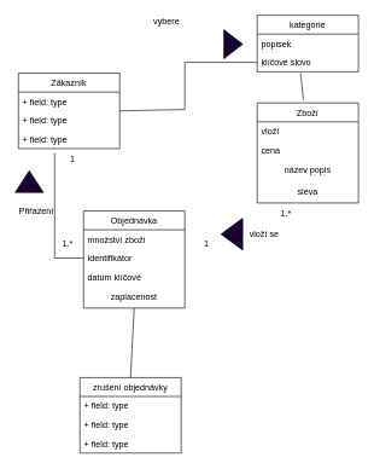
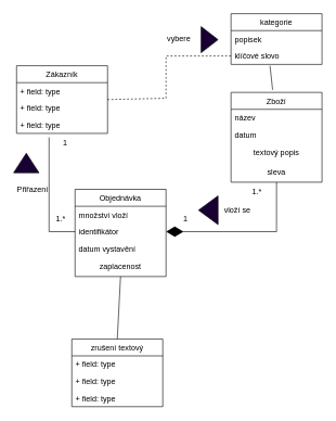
  <mxCell id="0" />
  <mxCell id="1" parent="0" />
  <mxCell id="2" value="Zákazník" style="swimlane;fontStyle=0;childLayout=stackLayout;horizontal=1;startSize=26;fillColor=none;horizontalStack=0;resizeParent=1;resizeParentMax=0;resizeLast=0;collapsible=1;marginBottom=0;" vertex="1" parent="1"><mxGeometry x="25" y="100" width="140" height="104" as="geometry" /></mxCell>
  <mxCell id="3" value="+ field: type" style="text;strokeColor=none;fillColor=none;align=left;verticalAlign=top;spacingLeft=4;spacingRight=4;overflow=hidden;rotatable=0;points=[[0,0.5],[1,0.5]];portConstraint=eastwest;" vertex="1" parent="2"><mxGeometry y="26" width="140" height="26" as="geometry" /></mxCell>
  <mxCell id="4" value="+ field: type" style="text;strokeColor=none;fillColor=none;align=left;verticalAlign=top;spacingLeft=4;spacingRight=4;overflow=hidden;rotatable=0;points=[[0,0.5],[1,0.5]];portConstraint=eastwest;" vertex="1" parent="2"><mxGeometry y="52" width="140" height="26" as="geometry" /></mxCell>
  <mxCell id="5" value="+ field: type" style="text;strokeColor=none;fillColor=none;align=left;verticalAlign=top;spacingLeft=4;spacingRight=4;overflow=hidden;rotatable=0;points=[[0,0.5],[1,0.5]];portConstraint=eastwest;" vertex="1" parent="2"><mxGeometry y="78" width="140" height="26" as="geometry" /></mxCell>
  <mxCell id="6" value="Zboží" style="swimlane;fontStyle=0;childLayout=stackLayout;horizontal=1;startSize=26;fillColor=none;horizontalStack=0;resizeParent=1;resizeParentMax=0;resizeLast=0;collapsible=1;marginBottom=0;" vertex="1" parent="1"><mxGeometry x="355" y="141" width="140" height="138" as="geometry" /></mxCell>
- <mxCell id="7" value="vloží" style="text;strokeColor=none;fillColor=none;align=left;verticalAlign=top;spacingLeft=4;spacingRight=4;overflow=hidden;rotatable=0;points=[[0,0.5],[1,0.5]];portConstraint=eastwest;" vertex="1" parent="6"><mxGeometry y="26" width="140" height="26" as="geometry" /></mxCell>
- <mxCell id="8" value="cena" style="text;strokeColor=none;fillColor=none;align=left;verticalAlign=top;spacingLeft=4;spacingRight=4;overflow=hidden;rotatable=0;points=[[0,0.5],[1,0.5]];portConstraint=eastwest;" vertex="1" parent="6"><mxGeometry y="52" width="140" height="26" as="geometry" /></mxCell>
- <mxCell id="9" value="název popis" style="text;html=1;strokeColor=none;fillColor=none;align=center;verticalAlign=middle;whiteSpace=wrap;rounded=0;" vertex="1" parent="6"><mxGeometry y="78" width="140" height="30" as="geometry" /></mxCell>
+ <mxCell id="7" value="název" style="text;strokeColor=none;fillColor=none;align=left;verticalAlign=top;spacingLeft=4;spacingRight=4;overflow=hidden;rotatable=0;points=[[0,0.5],[1,0.5]];portConstraint=eastwest;" vertex="1" parent="6"><mxGeometry y="26" width="140" height="26" as="geometry" /></mxCell>
+ <mxCell id="8" value="datum" style="text;strokeColor=none;fillColor=none;align=left;verticalAlign=top;spacingLeft=4;spacingRight=4;overflow=hidden;rotatable=0;points=[[0,0.5],[1,0.5]];portConstraint=eastwest;" vertex="1" parent="6"><mxGeometry y="52" width="140" height="26" as="geometry" /></mxCell>
+ <mxCell id="9" value="textový popis" style="text;html=1;strokeColor=none;fillColor=none;align=center;verticalAlign=middle;whiteSpace=wrap;rounded=0;" vertex="1" parent="6"><mxGeometry y="78" width="140" height="30" as="geometry" /></mxCell>
  <mxCell id="10" value="sleva" style="text;html=1;strokeColor=none;fillColor=none;align=center;verticalAlign=middle;whiteSpace=wrap;rounded=0;" vertex="1" parent="6"><mxGeometry y="108" width="140" height="30" as="geometry" /></mxCell>
  <mxCell id="11" value="kategorie" style="swimlane;fontStyle=0;childLayout=stackLayout;horizontal=1;startSize=26;fillColor=none;horizontalStack=0;resizeParent=1;resizeParentMax=0;resizeLast=0;collapsible=1;marginBottom=0;" vertex="1" parent="1"><mxGeometry x="355" y="20" width="140" height="78" as="geometry" /></mxCell>
  <mxCell id="12" value="popisek" style="text;strokeColor=none;fillColor=none;align=left;verticalAlign=top;spacingLeft=4;spacingRight=4;overflow=hidden;rotatable=0;points=[[0,0.5],[1,0.5]];portConstraint=eastwest;" vertex="1" parent="11"><mxGeometry y="26" width="140" height="26" as="geometry" /></mxCell>
  <mxCell id="13" value="klíčové slovo" style="text;strokeColor=none;fillColor=none;align=left;verticalAlign=top;spacingLeft=4;spacingRight=4;overflow=hidden;rotatable=0;points=[[0,0.5],[1,0.5]];portConstraint=eastwest;" vertex="1" parent="11"><mxGeometry y="52" width="140" height="26" as="geometry" /></mxCell>
  <mxCell id="14" value="Objednávka" style="swimlane;fontStyle=0;childLayout=stackLayout;horizontal=1;startSize=26;fillColor=none;horizontalStack=0;resizeParent=1;resizeParentMax=0;resizeLast=0;collapsible=1;marginBottom=0;" vertex="1" parent="1"><mxGeometry x="115" y="290" width="140" height="134" as="geometry" /></mxCell>
- <mxCell id="15" value="množství zboží" style="text;strokeColor=none;fillColor=none;align=left;verticalAlign=top;spacingLeft=4;spacingRight=4;overflow=hidden;rotatable=0;points=[[0,0.5],[1,0.5]];portConstraint=eastwest;" vertex="1" parent="14"><mxGeometry y="26" width="140" height="26" as="geometry" /></mxCell>
+ <mxCell id="15" value="množství vloží" style="text;strokeColor=none;fillColor=none;align=left;verticalAlign=top;spacingLeft=4;spacingRight=4;overflow=hidden;rotatable=0;points=[[0,0.5],[1,0.5]];portConstraint=eastwest;" vertex="1" parent="14"><mxGeometry y="26" width="140" height="26" as="geometry" /></mxCell>
  <mxCell id="16" value="identifikátor" style="text;strokeColor=none;fillColor=none;align=left;verticalAlign=top;spacingLeft=4;spacingRight=4;overflow=hidden;rotatable=0;points=[[0,0.5],[1,0.5]];portConstraint=eastwest;" vertex="1" parent="14"><mxGeometry y="52" width="140" height="26" as="geometry" /></mxCell>
- <mxCell id="17" value="datum klíčové" style="text;strokeColor=none;fillColor=none;align=left;verticalAlign=top;spacingLeft=4;spacingRight=4;overflow=hidden;rotatable=0;points=[[0,0.5],[1,0.5]];portConstraint=eastwest;" vertex="1" parent="14"><mxGeometry y="78" width="140" height="26" as="geometry" /></mxCell>
+ <mxCell id="17" value="datum vystavění" style="text;strokeColor=none;fillColor=none;align=left;verticalAlign=top;spacingLeft=4;spacingRight=4;overflow=hidden;rotatable=0;points=[[0,0.5],[1,0.5]];portConstraint=eastwest;" vertex="1" parent="14"><mxGeometry y="78" width="140" height="26" as="geometry" /></mxCell>
  <mxCell id="18" value="zaplacenost" style="text;html=1;strokeColor=none;fillColor=none;align=center;verticalAlign=middle;whiteSpace=wrap;rounded=0;" vertex="1" parent="14"><mxGeometry y="104" width="140" height="30" as="geometry" /></mxCell>
- <mxCell id="19" value="" style="endArrow=none;html=1;rounded=0;exitX=1;exitY=0.5;exitDx=0;exitDy=0;entryX=0;entryY=0.5;entryDx=0;entryDy=0;" edge="1" parent="1" source="2" target="13"><mxGeometry width="50" height="50" relative="1" as="geometry"><mxPoint x="195" y="240" as="sourcePoint" /><mxPoint x="255" y="30" as="targetPoint" /><Array as="points"><mxPoint x="255" y="150" /><mxPoint x="255" y="85" /></Array></mxGeometry></mxCell>
+ <mxCell id="19" value="" style="endArrow=none;html=1;rounded=0;exitX=1;exitY=0.5;exitDx=0;exitDy=0;entryX=0;entryY=0.5;entryDx=0;entryDy=0;dashed=1;" edge="1" parent="1" source="2" target="13"><mxGeometry width="50" height="50" relative="1" as="geometry"><mxPoint x="195" y="240" as="sourcePoint" /><mxPoint x="255" y="30" as="targetPoint" /><Array as="points"><mxPoint x="255" y="150" /><mxPoint x="255" y="85" /></Array></mxGeometry></mxCell>
  <mxCell id="20" value="" style="triangle;whiteSpace=wrap;html=1;gradientColor=none;fillColor=#190033;" vertex="1" parent="1"><mxGeometry x="309" y="40" width="26" height="40" as="geometry" /></mxCell>
- <mxCell id="21" value="vybere" style="text;html=1;strokeColor=none;fillColor=none;align=center;verticalAlign=middle;whiteSpace=wrap;rounded=0;" vertex="1" parent="1"><mxGeometry x="200" y="14" width="60" height="30" as="geometry" /></mxCell>
+ <mxCell id="21" value="vybere" style="text;html=1;strokeColor=none;fillColor=none;align=center;verticalAlign=middle;whiteSpace=wrap;rounded=0;" vertex="1" parent="1"><mxGeometry x="245" y="44" width="60" height="30" as="geometry" /></mxCell>
  <mxCell id="22" value="" style="triangle;whiteSpace=wrap;html=1;fillColor=#190033;gradientColor=none;rotation=-180;" vertex="1" parent="1"><mxGeometry x="305" y="300" width="30" height="44" as="geometry" /></mxCell>
  <mxCell id="23" value="" style="endArrow=none;html=1;rounded=0;entryX=0.457;entryY=-0.029;entryDx=0;entryDy=0;entryPerimeter=0;" edge="1" parent="1" target="6"><mxGeometry width="50" height="50" relative="1" as="geometry"><mxPoint x="415" y="100" as="sourcePoint" /><mxPoint x="655" y="50" as="targetPoint" /></mxGeometry></mxCell>
  <mxCell id="24" value="vloží se" style="text;html=1;strokeColor=none;fillColor=none;align=center;verticalAlign=middle;whiteSpace=wrap;rounded=0;" vertex="1" parent="1"><mxGeometry x="335" y="307" width="60" height="30" as="geometry" /></mxCell>
+ <mxCell id="25" value="" style="endArrow=diamondThin;endFill=1;endSize=24;html=1;rounded=0;entryX=1;entryY=0.5;entryDx=0;entryDy=0;exitX=0.5;exitY=1;exitDx=0;exitDy=0;" edge="1" parent="1" source="10" target="16"><mxGeometry width="160" relative="1" as="geometry"><mxPoint x="525" y="440" as="sourcePoint" /><mxPoint x="295" y="380" as="targetPoint" /><Array as="points"><mxPoint x="425" y="355" /></Array></mxGeometry></mxCell>
  <mxCell id="26" value="1" style="text;html=1;strokeColor=none;fillColor=none;align=center;verticalAlign=middle;whiteSpace=wrap;rounded=0;" vertex="1" parent="1"><mxGeometry x="255" y="320" width="60" height="30" as="geometry" /></mxCell>
  <mxCell id="27" value="1.*" style="text;html=1;strokeColor=none;fillColor=none;align=center;verticalAlign=middle;whiteSpace=wrap;rounded=0;" vertex="1" parent="1"><mxGeometry x="365" y="279" width="60" height="30" as="geometry" /></mxCell>
  <mxCell id="28" value="" style="endArrow=none;html=1;rounded=0;exitX=0;exitY=0.5;exitDx=0;exitDy=0;" edge="1" parent="1" source="16"><mxGeometry width="50" height="50" relative="1" as="geometry"><mxPoint x="85" y="340" as="sourcePoint" /><mxPoint x="75" y="210" as="targetPoint" /><Array as="points"><mxPoint x="75" y="355" /></Array></mxGeometry></mxCell>
  <mxCell id="29" value="1.*" style="text;strokeColor=none;fillColor=none;align=left;verticalAlign=middle;spacingLeft=4;spacingRight=4;overflow=hidden;points=[[0,0.5],[1,0.5]];portConstraint=eastwest;rotatable=0;" vertex="1" parent="1"><mxGeometry x="80" y="320" width="30" height="30" as="geometry" /></mxCell>
  <mxCell id="30" value="1" style="text;html=1;strokeColor=none;fillColor=none;align=center;verticalAlign=middle;whiteSpace=wrap;rounded=0;" vertex="1" parent="1"><mxGeometry x="70" y="204" width="60" height="30" as="geometry" /></mxCell>
  <mxCell id="31" value="" style="triangle;whiteSpace=wrap;html=1;fillColor=#190033;gradientColor=none;rotation=-90;" vertex="1" parent="1"><mxGeometry x="25" y="230" width="30" height="39" as="geometry" /></mxCell>
  <mxCell id="32" value="Přiřazení" style="text;html=1;strokeColor=none;fillColor=none;align=center;verticalAlign=middle;whiteSpace=wrap;rounded=0;" vertex="1" parent="1"><mxGeometry x="20" y="275" width="60" height="30" as="geometry" /></mxCell>
- <mxCell id="33" value="zrušení objednávky" style="swimlane;fontStyle=0;childLayout=stackLayout;horizontal=1;startSize=26;fillColor=none;horizontalStack=0;resizeParent=1;resizeParentMax=0;resizeLast=0;collapsible=1;marginBottom=0;" vertex="1" parent="1"><mxGeometry x="110" y="520" width="140" height="104" as="geometry" /></mxCell>
+ <mxCell id="33" value="zrušení textový" style="swimlane;fontStyle=0;childLayout=stackLayout;horizontal=1;startSize=26;fillColor=none;horizontalStack=0;resizeParent=1;resizeParentMax=0;resizeLast=0;collapsible=1;marginBottom=0;" vertex="1" parent="1"><mxGeometry x="110" y="520" width="140" height="104" as="geometry" /></mxCell>
  <mxCell id="34" value="+ field: type" style="text;strokeColor=none;fillColor=none;align=left;verticalAlign=top;spacingLeft=4;spacingRight=4;overflow=hidden;rotatable=0;points=[[0,0.5],[1,0.5]];portConstraint=eastwest;" vertex="1" parent="33"><mxGeometry y="26" width="140" height="26" as="geometry" /></mxCell>
  <mxCell id="35" value="+ field: type" style="text;strokeColor=none;fillColor=none;align=left;verticalAlign=top;spacingLeft=4;spacingRight=4;overflow=hidden;rotatable=0;points=[[0,0.5],[1,0.5]];portConstraint=eastwest;" vertex="1" parent="33"><mxGeometry y="52" width="140" height="26" as="geometry" /></mxCell>
  <mxCell id="36" value="+ field: type" style="text;strokeColor=none;fillColor=none;align=left;verticalAlign=top;spacingLeft=4;spacingRight=4;overflow=hidden;rotatable=0;points=[[0,0.5],[1,0.5]];portConstraint=eastwest;" vertex="1" parent="33"><mxGeometry y="78" width="140" height="26" as="geometry" /></mxCell>
  <mxCell id="37" value="" style="endArrow=none;html=1;rounded=0;entryX=0.5;entryY=1;entryDx=0;entryDy=0;exitX=0.5;exitY=0;exitDx=0;exitDy=0;" edge="1" parent="1" source="33" target="18"><mxGeometry width="50" height="50" relative="1" as="geometry"><mxPoint x="125" y="510" as="sourcePoint" /><mxPoint x="175" y="460" as="targetPoint" /></mxGeometry></mxCell>
